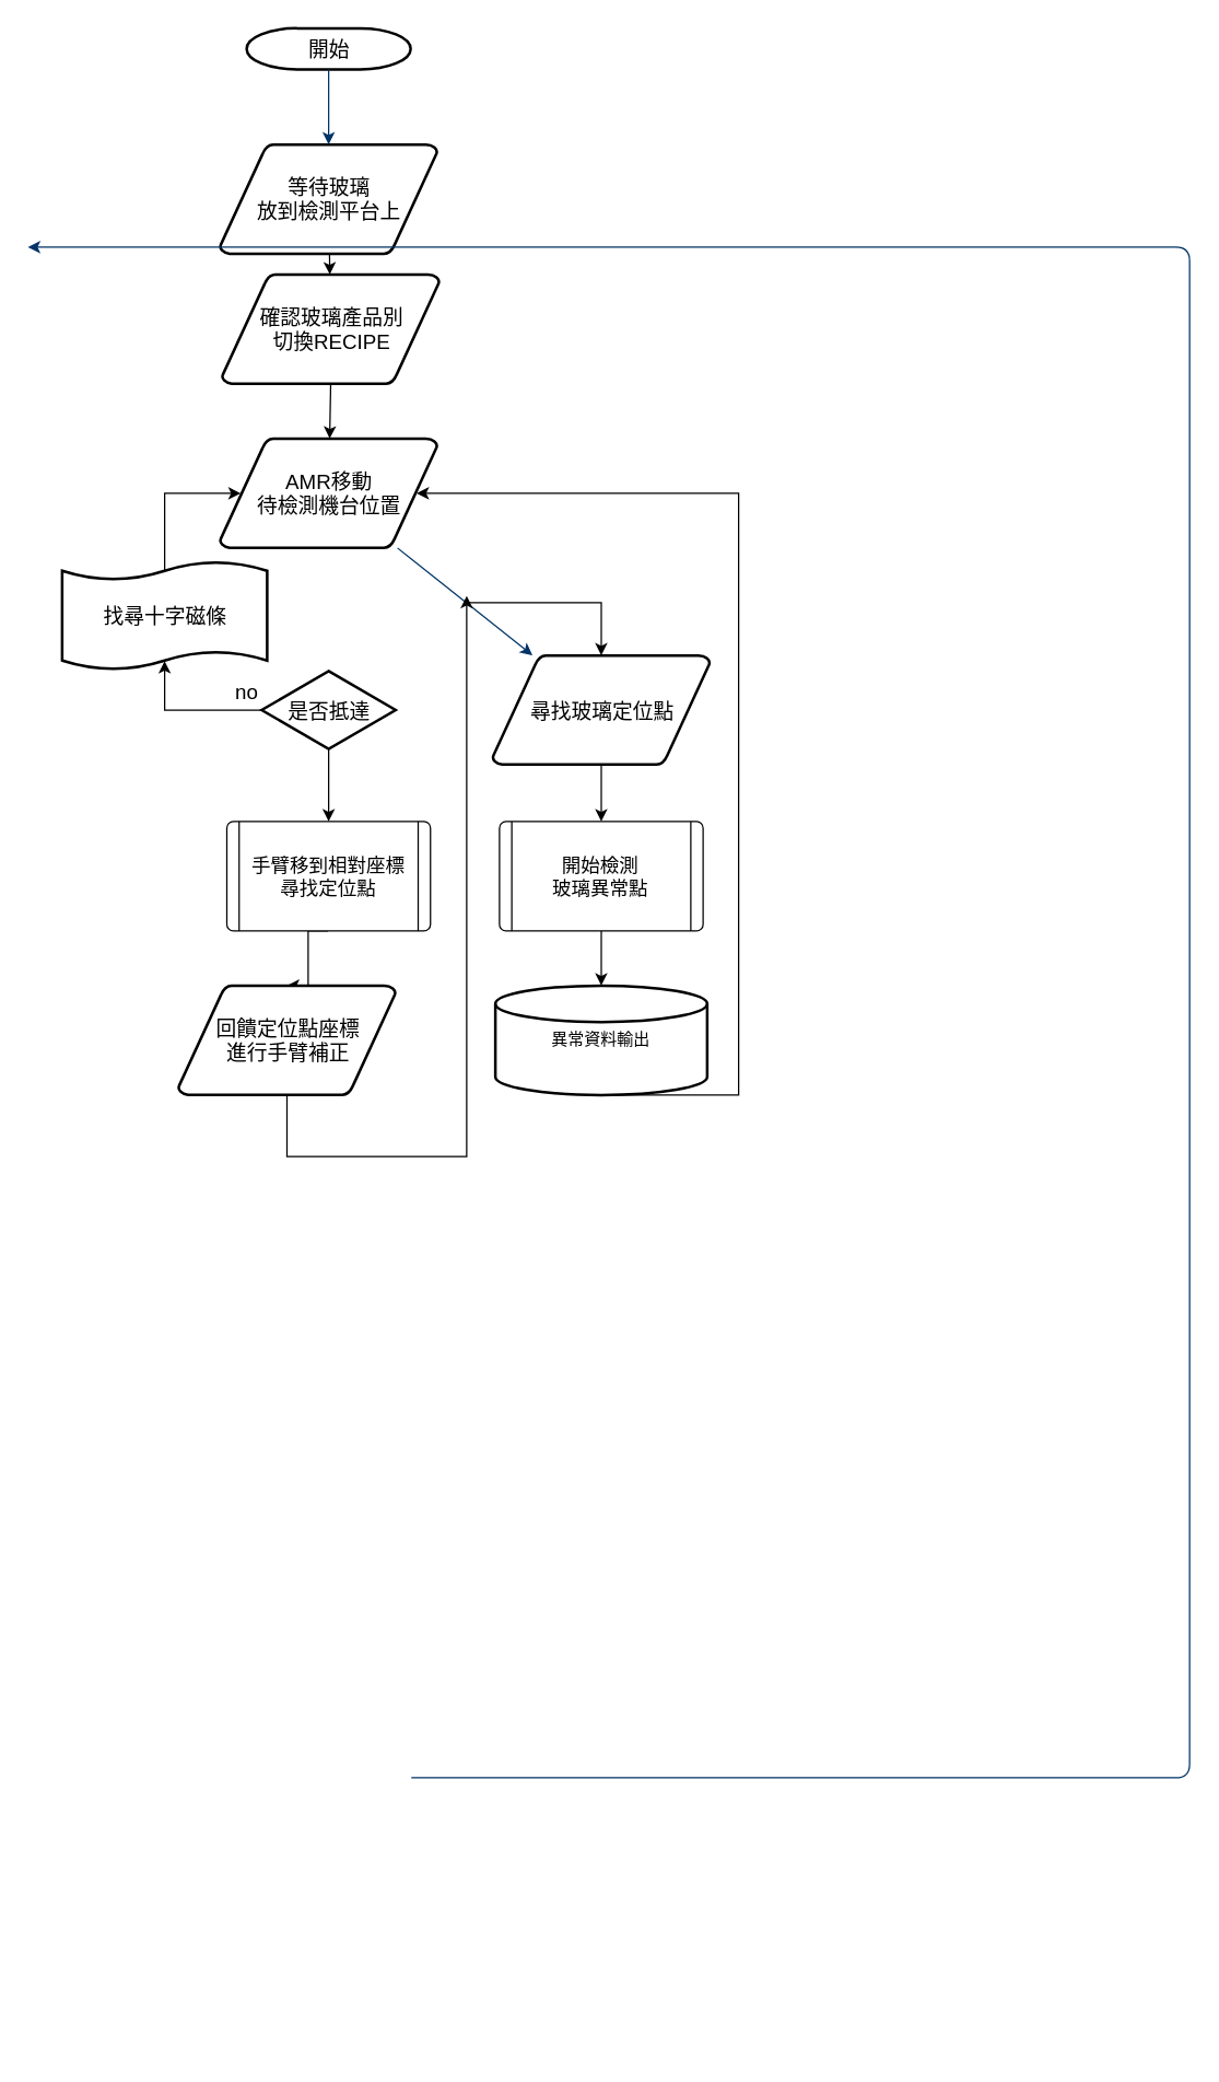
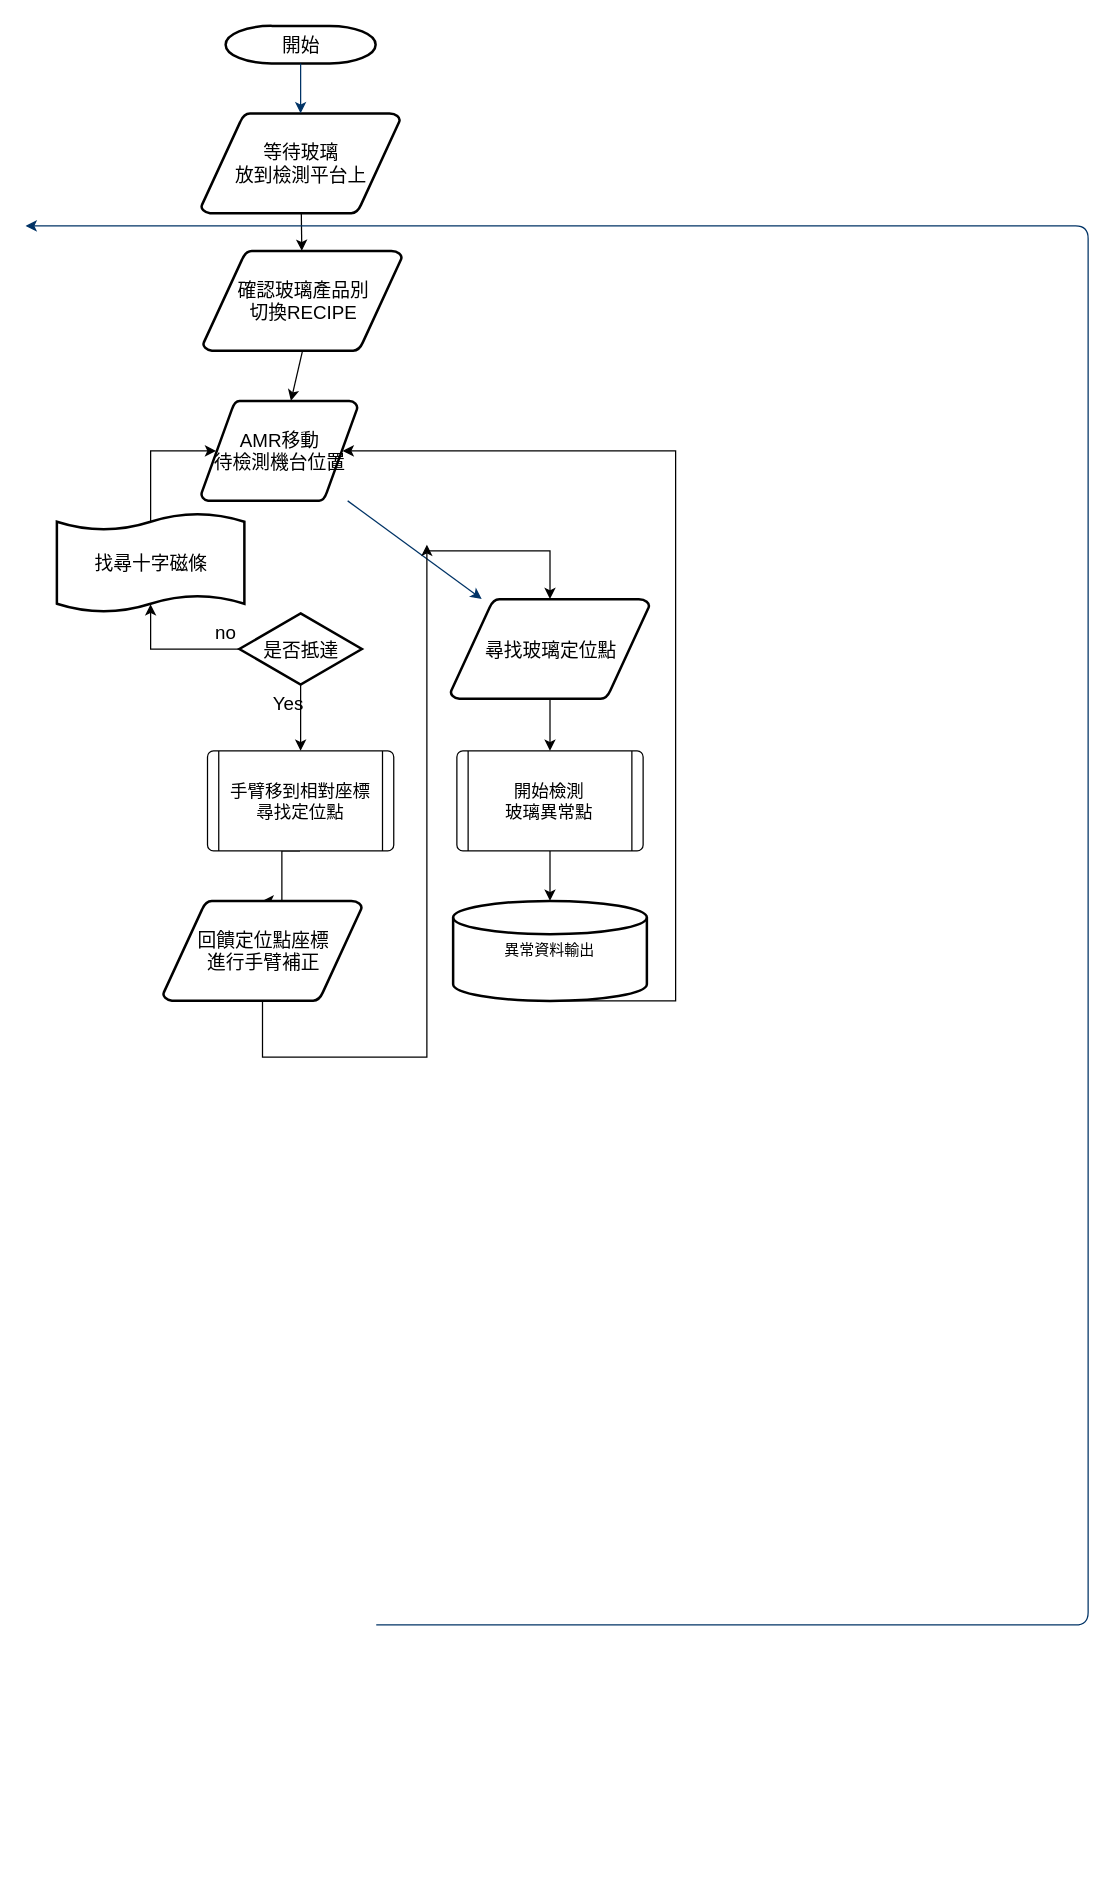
  <mxCell id="0" />
  <mxCell id="1" parent="0" />
  <mxCell id="2" value="開始" style="shape=mxgraph.flowchart.terminator;strokeWidth=2;gradientColor=none;gradientDirection=north;fontStyle=0;html=1;fontSize=15;" parent="1" vertex="1"><mxGeometry x="180" y="20" width="120" height="30" as="geometry" /></mxCell>
  <mxCell id="3" value="" style="edgeStyle=none;rounded=0;orthogonalLoop=1;jettySize=auto;html=1;fontSize=15;" edge="1" parent="1" source="4" target="17"><mxGeometry relative="1" as="geometry" /></mxCell>
- <mxCell id="4" value="等待玻璃&lt;br style=&quot;font-size: 15px;&quot;&gt;放到檢測平台上" style="shape=mxgraph.flowchart.data;strokeWidth=2;gradientColor=none;gradientDirection=north;fontStyle=0;html=1;fontSize=15;" parent="1" vertex="1"><mxGeometry x="160.5" y="105" width="159" height="80" as="geometry" /></mxCell>
- <mxCell id="5" value="AMR移動&lt;br style=&quot;font-size: 15px;&quot;&gt;待檢測機台位置" style="shape=mxgraph.flowchart.data;strokeWidth=2;gradientColor=none;gradientDirection=north;fontStyle=0;html=1;fontSize=15;" parent="1" vertex="1"><mxGeometry x="160.5" y="320" width="159" height="80" as="geometry" /></mxCell>
+ <mxCell id="4" value="等待玻璃&lt;br style=&quot;font-size: 15px;&quot;&gt;放到檢測平台上" style="shape=mxgraph.flowchart.data;strokeWidth=2;gradientColor=none;gradientDirection=north;fontStyle=0;html=1;fontSize=15;" parent="1" vertex="1"><mxGeometry x="160.5" y="90" width="159" height="80" as="geometry" /></mxCell>
+ <mxCell id="5" value="AMR移動&lt;br style=&quot;font-size: 15px;&quot;&gt;待檢測機台位置" style="shape=mxgraph.flowchart.data;strokeWidth=2;gradientColor=none;gradientDirection=north;fontStyle=0;html=1;fontSize=15;" parent="1" vertex="1"><mxGeometry x="160.5" y="320" width="125" height="80" as="geometry" /></mxCell>
  <mxCell id="6" style="edgeStyle=elbowEdgeStyle;rounded=0;orthogonalLoop=1;jettySize=auto;html=1;exitX=0;exitY=0.5;exitDx=0;exitDy=0;exitPerimeter=0;entryX=0.5;entryY=0.91;entryDx=0;entryDy=0;entryPerimeter=0;fontSize=15;" edge="1" parent="1" source="8" target="15"><mxGeometry relative="1" as="geometry"><Array as="points"><mxPoint x="120" y="500" /></Array></mxGeometry></mxCell>
  <mxCell id="7" style="edgeStyle=elbowEdgeStyle;rounded=0;orthogonalLoop=1;jettySize=auto;html=1;exitX=0.5;exitY=1;exitDx=0;exitDy=0;exitPerimeter=0;entryX=0.5;entryY=0;entryDx=0;entryDy=0;entryPerimeter=0;fontSize=15;" edge="1" parent="1" source="8"><mxGeometry relative="1" as="geometry"><mxPoint x="239.5" y="600" as="targetPoint" /></mxGeometry></mxCell>
  <mxCell id="8" value="是否抵達" style="shape=mxgraph.flowchart.decision;strokeWidth=2;gradientColor=none;gradientDirection=north;fontStyle=0;html=1;fontSize=15;" parent="1" vertex="1"><mxGeometry x="191" y="490" width="98" height="57" as="geometry" /></mxCell>
  <mxCell id="9" style="fontStyle=1;strokeColor=#003366;strokeWidth=1;html=1;fontSize=15;" parent="1" source="2" target="4" edge="1"><mxGeometry relative="1" as="geometry" /></mxCell>
  <mxCell id="10" style="fontStyle=1;strokeColor=#003366;strokeWidth=1;html=1;fontSize=15;" parent="1" source="5" target="23" edge="1"><mxGeometry relative="1" as="geometry" /></mxCell>
  <mxCell id="11" value="no" style="text;fontStyle=0;html=1;strokeColor=none;gradientColor=none;fillColor=none;strokeWidth=2;fontSize=15;" parent="1" vertex="1"><mxGeometry x="170" y="490" width="40" height="26" as="geometry" /></mxCell>
+ <mxCell id="12" value="Yes" style="text;fontStyle=0;html=1;strokeColor=none;gradientColor=none;fillColor=none;strokeWidth=2;align=center;fontSize=15;" parent="1" vertex="1"><mxGeometry x="210" y="547" width="40" height="26" as="geometry" /></mxCell>
  <mxCell id="13" value="" style="edgeStyle=elbowEdgeStyle;elbow=horizontal;exitX=1;exitY=0.5;exitPerimeter=0;entryX=0.905;entryY=0.5;entryPerimeter=0;fontStyle=1;strokeColor=#003366;strokeWidth=1;html=1;" parent="1" edge="1"><mxGeometry width="100" height="100" as="geometry"><mxPoint x="300.5" y="1299.25" as="sourcePoint" /><mxPoint x="20" y="180" as="targetPoint" /><Array as="points"><mxPoint x="870" y="1500" /></Array></mxGeometry></mxCell>
  <mxCell id="14" style="edgeStyle=elbowEdgeStyle;rounded=0;orthogonalLoop=1;jettySize=auto;html=1;exitX=0.5;exitY=0.09;exitDx=0;exitDy=0;exitPerimeter=0;entryX=0.095;entryY=0.5;entryDx=0;entryDy=0;entryPerimeter=0;fontSize=15;" edge="1" parent="1" source="15" target="5"><mxGeometry relative="1" as="geometry"><Array as="points"><mxPoint x="120" y="400" /></Array></mxGeometry></mxCell>
  <mxCell id="15" value="找尋十字磁條" style="shape=mxgraph.flowchart.paper_tape;strokeWidth=2;gradientColor=none;gradientDirection=north;fontStyle=0;html=1;fontSize=15;" parent="1" vertex="1"><mxGeometry x="45" y="409" width="150" height="81" as="geometry" /></mxCell>
  <mxCell id="16" style="edgeStyle=none;rounded=0;orthogonalLoop=1;jettySize=auto;html=1;exitX=0.5;exitY=1;exitDx=0;exitDy=0;exitPerimeter=0;fontSize=15;" edge="1" parent="1" source="17" target="5"><mxGeometry relative="1" as="geometry" /></mxCell>
  <mxCell id="17" value="確認玻璃產品別&lt;br style=&quot;border-color: var(--border-color); font-size: 15px;&quot;&gt;切換RECIPE" style="shape=mxgraph.flowchart.data;strokeWidth=2;gradientColor=none;gradientDirection=north;fontStyle=0;html=1;fontSize=15;" vertex="1" parent="1"><mxGeometry x="162" y="200" width="159" height="80" as="geometry" /></mxCell>
  <mxCell id="18" style="edgeStyle=elbowEdgeStyle;rounded=0;orthogonalLoop=1;jettySize=auto;html=1;exitX=0.5;exitY=1;exitDx=0;exitDy=0;exitPerimeter=0;entryX=0.5;entryY=0;entryDx=0;entryDy=0;entryPerimeter=0;fontSize=15;" edge="1" parent="1" target="20"><mxGeometry relative="1" as="geometry"><mxPoint x="239.5" y="680" as="sourcePoint" /></mxGeometry></mxCell>
  <mxCell id="19" style="edgeStyle=elbowEdgeStyle;rounded=0;orthogonalLoop=1;jettySize=auto;elbow=vertical;html=1;exitX=0.5;exitY=1;exitDx=0;exitDy=0;exitPerimeter=0;" edge="1" parent="1" source="20"><mxGeometry relative="1" as="geometry"><mxPoint x="341" y="435" as="targetPoint" /><mxPoint x="230" y="815" as="sourcePoint" /><Array as="points"><mxPoint x="300.5" y="845" /></Array></mxGeometry></mxCell>
  <mxCell id="20" value="回饋定位點座標&lt;br style=&quot;font-size: 15px;&quot;&gt;進行手臂補正" style="shape=mxgraph.flowchart.data;strokeWidth=2;gradientColor=none;gradientDirection=north;fontStyle=0;html=1;fontSize=15;" vertex="1" parent="1"><mxGeometry x="130" y="720" width="159" height="80" as="geometry" /></mxCell>
  <mxCell id="21" style="edgeStyle=elbowEdgeStyle;rounded=0;orthogonalLoop=1;jettySize=auto;elbow=vertical;html=1;entryX=0.5;entryY=0;entryDx=0;entryDy=0;entryPerimeter=0;" edge="1" parent="1" target="23"><mxGeometry relative="1" as="geometry"><mxPoint x="450" y="430" as="targetPoint" /><mxPoint x="340" y="440" as="sourcePoint" /><Array as="points"><mxPoint x="400" y="440" /></Array></mxGeometry></mxCell>
  <mxCell id="22" style="edgeStyle=elbowEdgeStyle;rounded=0;orthogonalLoop=1;jettySize=auto;elbow=vertical;html=1;exitX=0.5;exitY=1;exitDx=0;exitDy=0;exitPerimeter=0;entryX=0.5;entryY=0;entryDx=0;entryDy=0;" edge="1" parent="1" source="23" target="26"><mxGeometry relative="1" as="geometry" /></mxCell>
  <mxCell id="23" value="尋找玻璃定位點" style="shape=mxgraph.flowchart.data;strokeWidth=2;gradientColor=none;gradientDirection=north;fontStyle=0;html=1;fontSize=15;" vertex="1" parent="1"><mxGeometry x="360" y="478.5" width="159" height="80" as="geometry" /></mxCell>
  <mxCell id="24" value="&lt;font style=&quot;font-size: 14px;&quot;&gt;手臂移到相對座標&lt;/font&gt;&lt;br style=&quot;border-color: var(--border-color); font-size: 15px;&quot;&gt;&lt;font style=&quot;font-size: 14px;&quot;&gt;尋找定位點&lt;/font&gt;" style="verticalLabelPosition=middle;verticalAlign=middle;html=1;shape=process;whiteSpace=wrap;rounded=1;size=0.063;arcSize=6;labelPosition=center;align=center;" vertex="1" parent="1"><mxGeometry x="165.5" y="600" width="149" height="80" as="geometry" /></mxCell>
  <mxCell id="25" style="edgeStyle=elbowEdgeStyle;rounded=0;orthogonalLoop=1;jettySize=auto;elbow=vertical;html=1;exitX=0.5;exitY=1;exitDx=0;exitDy=0;entryX=0.5;entryY=0;entryDx=0;entryDy=0;entryPerimeter=0;" edge="1" parent="1" source="26" target="28"><mxGeometry relative="1" as="geometry" /></mxCell>
  <mxCell id="26" value="&lt;font style=&quot;font-size: 14px;&quot;&gt;開始檢測&lt;/font&gt;&lt;br style=&quot;border-color: var(--border-color); font-size: 15px;&quot;&gt;&lt;font style=&quot;font-size: 14px;&quot;&gt;玻璃異常點&lt;/font&gt;" style="verticalLabelPosition=middle;verticalAlign=middle;html=1;shape=process;whiteSpace=wrap;rounded=1;size=0.063;arcSize=6;labelPosition=center;align=center;" vertex="1" parent="1"><mxGeometry x="365" y="600" width="149" height="80" as="geometry" /></mxCell>
  <mxCell id="27" style="edgeStyle=elbowEdgeStyle;rounded=0;orthogonalLoop=1;jettySize=auto;elbow=vertical;html=1;exitX=0.5;exitY=1;exitDx=0;exitDy=0;exitPerimeter=0;entryX=0.905;entryY=0.5;entryDx=0;entryDy=0;entryPerimeter=0;" edge="1" parent="1" source="28" target="5"><mxGeometry relative="1" as="geometry"><Array as="points"><mxPoint x="540" y="370" /></Array></mxGeometry></mxCell>
  <mxCell id="28" value="異常資料輸出" style="strokeWidth=2;html=1;shape=mxgraph.flowchart.database;whiteSpace=wrap;" vertex="1" parent="1"><mxGeometry x="362" y="720" width="155" height="80" as="geometry" /></mxCell>
